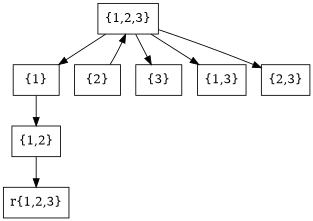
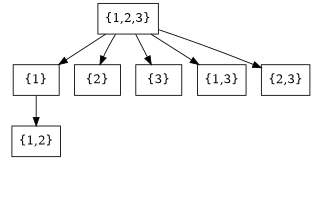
  digraph {
    node [shape=box]
    "{1,2,3}"
    "{1}"
    "{2}"
    "{3}"
    "{1,3}"
    "{2,3}"
    "{1,2}"
-   "r{1,2,3}"
    "{1,2,3}" -> "{1}"
-   "{2}" -> "{1,2,3}"
+   "{1,2,3}" -> "{2}"
    "{1,2,3}" -> "{3}"
    "{1,2,3}" -> "{1,3}"
    "{1,2,3}" -> "{2,3}"
    "{1}" -> "{1,2}"
-   "{1,2}" -> "r{1,2,3}"
  }
